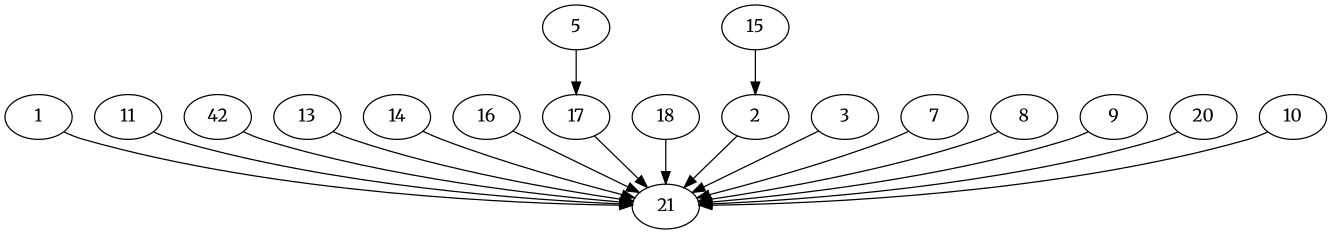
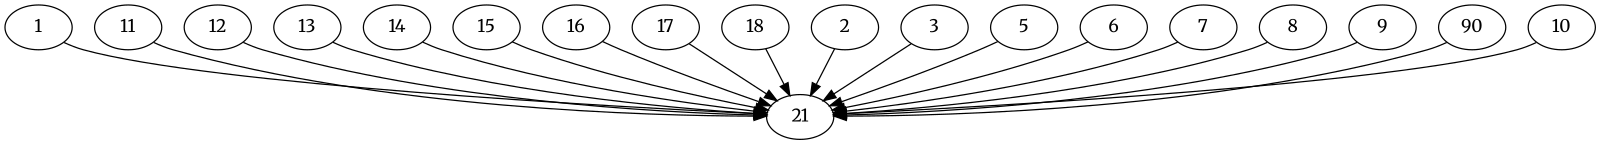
  digraph {
    fontname=Merriweather
    node [Processor=0 Start=0 Weight=6 fontname=Merriweather]
    edge [Weight=46 fontname=Merriweather]
    1 [Start=56 Weight=7]
    21 [Start=71 Weight=4]
    11 [Processor=1 Weight=2]
-   12 [Processor=1 Start=31 label=42]
+   12 [Processor=1 Start=31]
    13 [Start=9 Weight=3]
    14 [Start=51 Weight=2]
    15 [Start=34 Weight=3]
    16 [Start=37 Weight=8]
    17 [Processor=1 Start=21 Weight=10]
    18 [Start=18 Weight=2]
    2 [Processor=1 Start=2]
    3 [Processor=1 Start=17 Weight=4]
    5 [Start=53 Weight=3]
+   6 [Start=45]
    7 [Start=63 Weight=8]
    8 [Start=12]
    9 [Weight=9]
-   20 [Processor=1 Start=8 Weight=9]
+   20 [Processor=1 Start=8 Weight=9 label=90]
    10 [Processor=1 Start=37 Weight=10]
    1 -> 21
    11 -> 21
    12 -> 21 [Weight=23]
    13 -> 21 [Weight=105]
    14 -> 21 [Weight=58]
-   15 -> 2 [Weight=70]
+   15 -> 21 [Weight=70]
    16 -> 21 [Weight=70]
    17 -> 21 [Weight=35]
    18 -> 21 [Weight=81]
    2 -> 21
    3 -> 21 [Weight=35]
-   5 -> 17 [Weight=58]
+   5 -> 21 [Weight=58]
+   6 -> 21 [Weight=70]
    7 -> 21 [Weight=35]
    8 -> 21 [Weight=93]
    9 -> 21 [Weight=116]
    20 -> 21
    10 -> 21 [Weight=23]
  }
